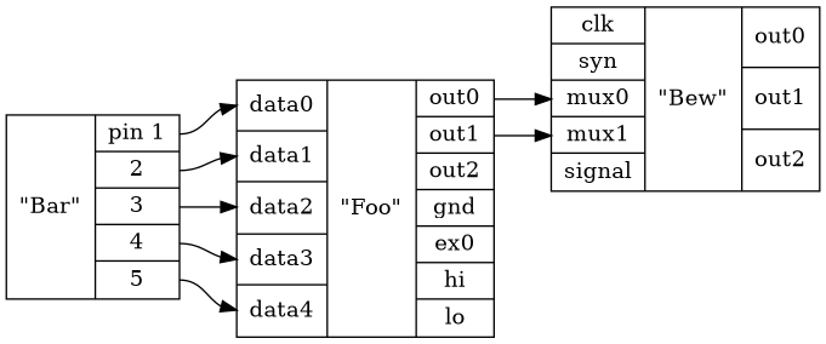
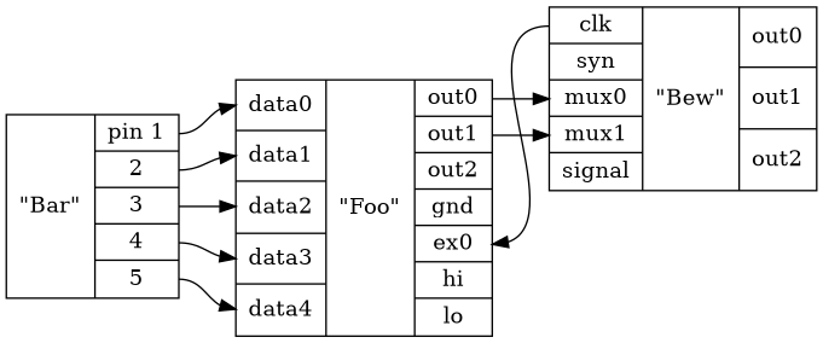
  digraph {
    rankdir=LR
    node [shape=record]
    n1 [label="{ \"Bar\"|{<p1>pin 1|<p2>     2|<p3>     3|<p4>     4|<p5>     5} }"]
    n2 [label="{ {<data0>data0|<data1>data1|<data2>data2|<data3>data3|<data4>data4}|\"Foo\" |{<out0>out0|<out1>out1|<out2>out2|<GND>gnd|<ex0>ex0|<hi>hi|<lo>lo} }"]
    n3 [label="{ {<clk>clk|<syn>syn|<mux0>mux0|<mux1>mux1|<signal>signal}|\"Bew\" |{<out0>out0|<out1>out1|<out2>out2} }"]
    n1 -> n2 [headport=data0 tailport=p1]
    n1 -> n2 [headport=data1 tailport=p2]
    n1 -> n2 [headport=data2 tailport=p3]
    n1 -> n2 [headport=data3 tailport=p4]
    n1 -> n2 [headport=data4 tailport=p5]
    n2 -> n3 [headport=mux0 tailport=out0]
    n2 -> n3 [headport=mux1 tailport=out1]
+   n3 -> n2 [headport=ex0 tailport=clk]
  }
